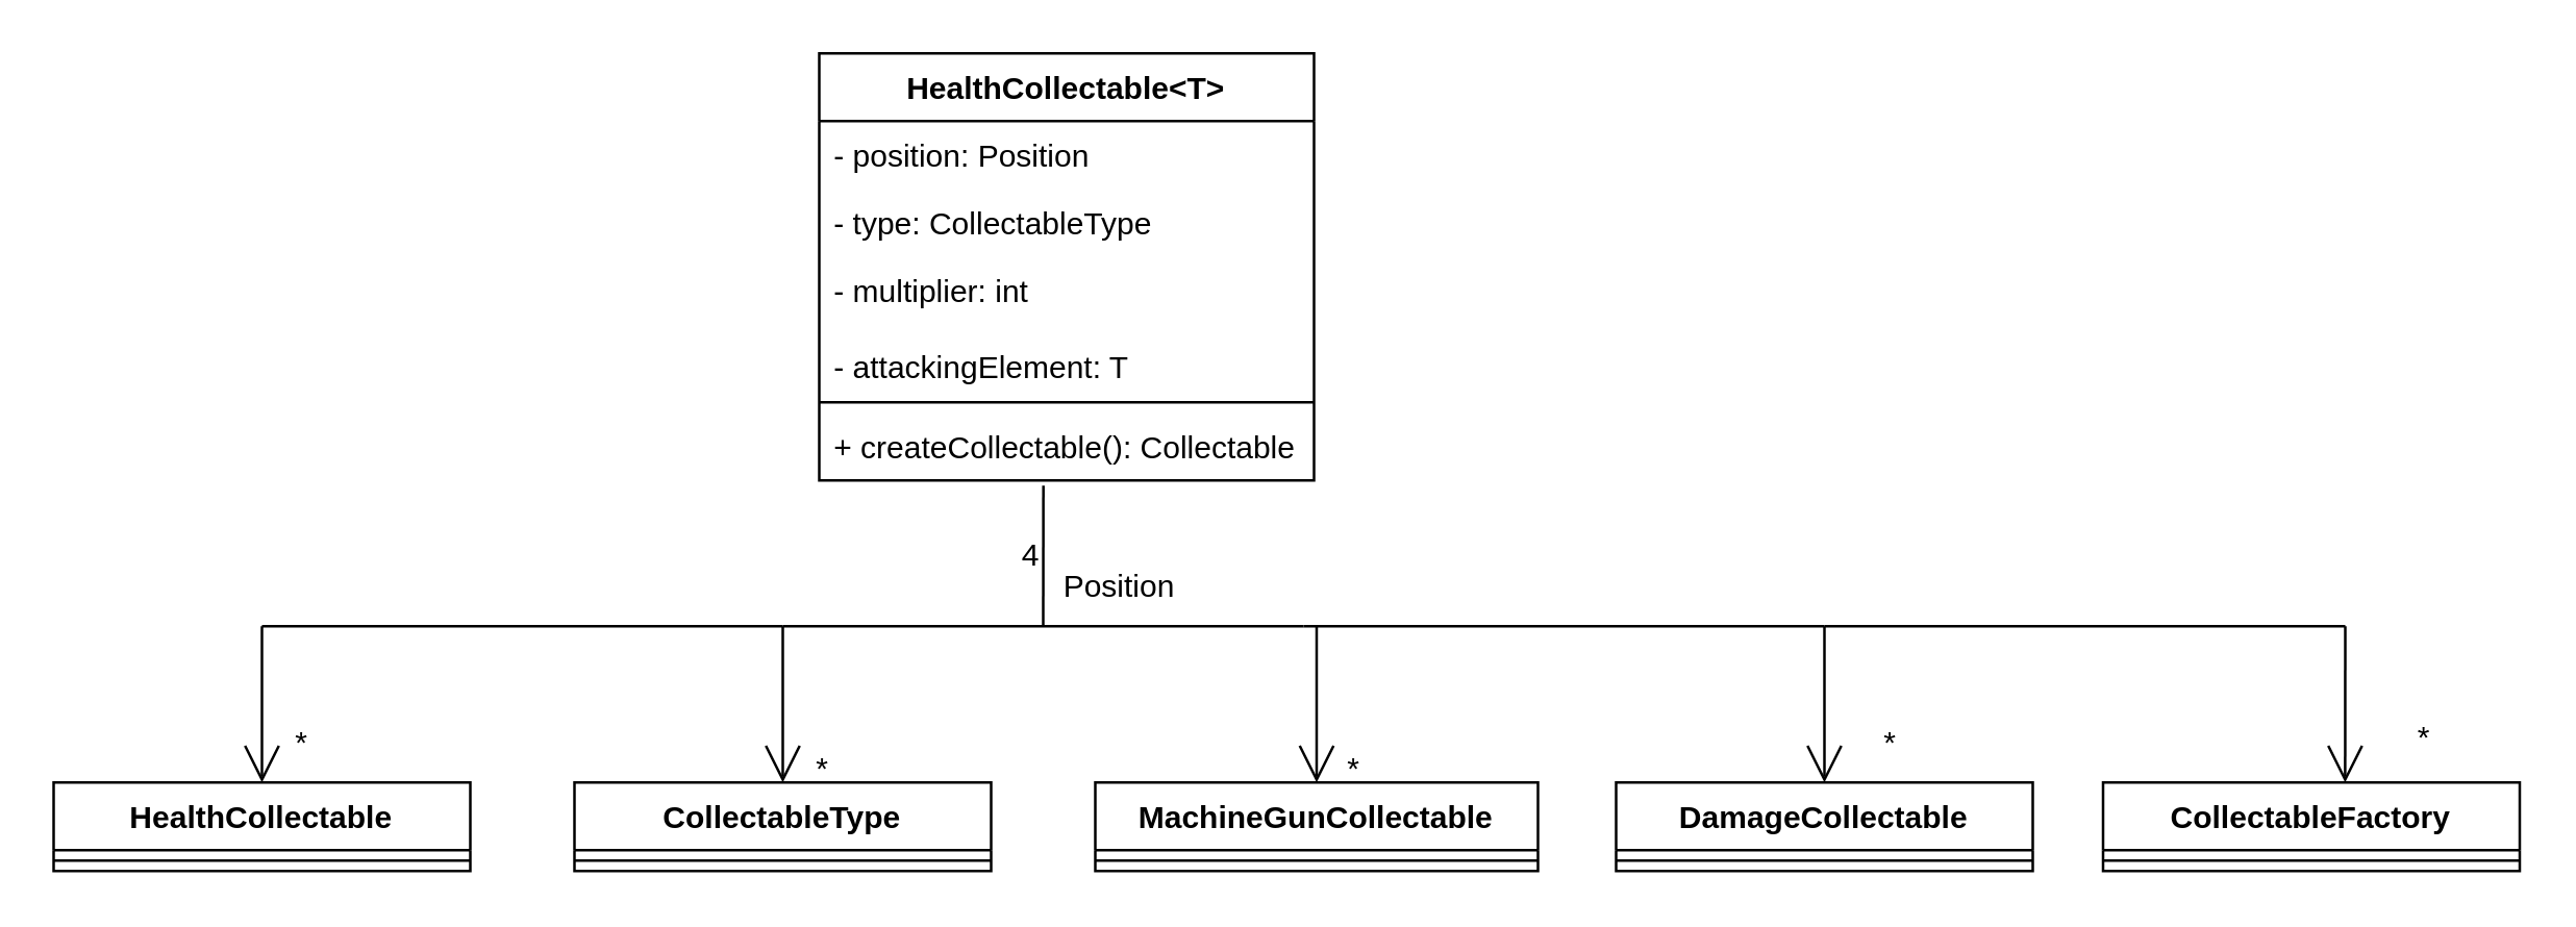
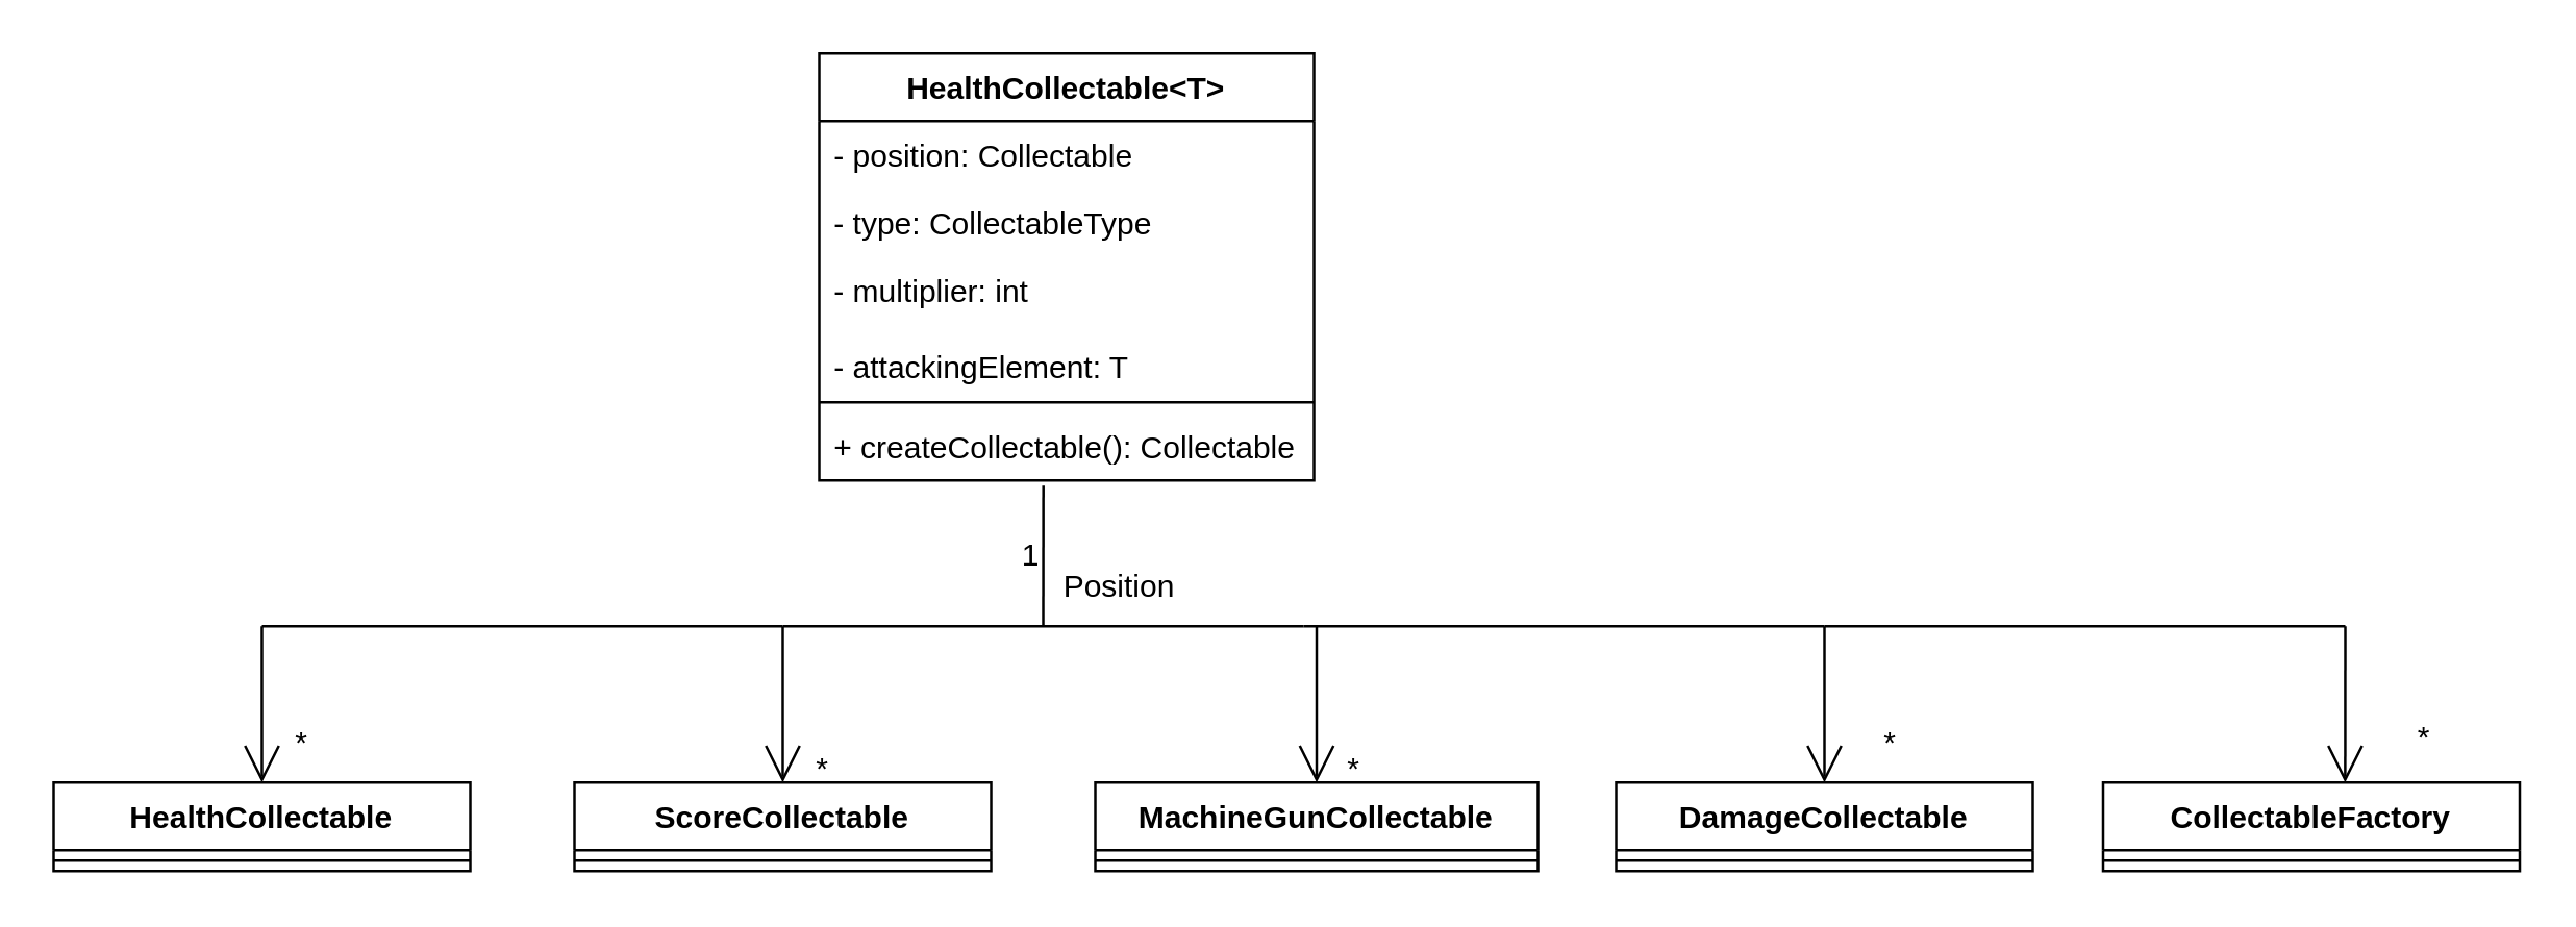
  <mxCell id="0" />
  <mxCell id="1" parent="0" />
  <mxCell id="2" value="HealthCollectable&amp;lt;T&amp;gt;" style="swimlane;fontStyle=1;align=center;verticalAlign=top;childLayout=stackLayout;horizontal=1;startSize=26;horizontalStack=0;resizeParent=1;resizeParentMax=0;resizeLast=0;collapsible=1;marginBottom=0;whiteSpace=wrap;html=1;" parent="1" vertex="1"><mxGeometry x="314" y="20" width="190" height="164" as="geometry" /></mxCell>
- <mxCell id="3" value="- position: Position&lt;br&gt;" style="text;strokeColor=none;fillColor=none;align=left;verticalAlign=top;spacingLeft=4;spacingRight=4;overflow=hidden;rotatable=0;points=[[0,0.5],[1,0.5]];portConstraint=eastwest;whiteSpace=wrap;html=1;" parent="2" vertex="1"><mxGeometry y="26" width="190" height="26" as="geometry" /></mxCell>
+ <mxCell id="3" value="- position: Collectable&lt;br&gt;" style="text;strokeColor=none;fillColor=none;align=left;verticalAlign=top;spacingLeft=4;spacingRight=4;overflow=hidden;rotatable=0;points=[[0,0.5],[1,0.5]];portConstraint=eastwest;whiteSpace=wrap;html=1;" parent="2" vertex="1"><mxGeometry y="26" width="190" height="26" as="geometry" /></mxCell>
  <mxCell id="4" value="- type: CollectableType" style="text;strokeColor=none;fillColor=none;align=left;verticalAlign=top;spacingLeft=4;spacingRight=4;overflow=hidden;rotatable=0;points=[[0,0.5],[1,0.5]];portConstraint=eastwest;whiteSpace=wrap;html=1;" parent="2" vertex="1"><mxGeometry y="52" width="190" height="26" as="geometry" /></mxCell>
  <mxCell id="5" value="&lt;div&gt;- multiplier: int&lt;/div&gt;&lt;div&gt;&lt;br&gt;&lt;/div&gt;&lt;div&gt;- attackingElement: T&lt;br&gt;&lt;/div&gt;" style="text;strokeColor=none;fillColor=none;align=left;verticalAlign=top;spacingLeft=4;spacingRight=4;overflow=hidden;rotatable=0;points=[[0,0.5],[1,0.5]];portConstraint=eastwest;whiteSpace=wrap;html=1;" parent="2" vertex="1"><mxGeometry y="78" width="190" height="52" as="geometry" /></mxCell>
  <mxCell id="6" value="" style="line;strokeWidth=1;fillColor=none;align=left;verticalAlign=middle;spacingTop=-1;spacingLeft=3;spacingRight=3;rotatable=0;labelPosition=right;points=[];portConstraint=eastwest;strokeColor=inherit;" parent="2" vertex="1"><mxGeometry y="130" width="190" height="8" as="geometry" /></mxCell>
  <mxCell id="7" value="+ createCollectable(): Collectable" style="text;strokeColor=none;fillColor=none;align=left;verticalAlign=top;spacingLeft=4;spacingRight=4;overflow=hidden;rotatable=0;points=[[0,0.5],[1,0.5]];portConstraint=eastwest;whiteSpace=wrap;html=1;" parent="2" vertex="1"><mxGeometry y="138" width="190" height="26" as="geometry" /></mxCell>
  <mxCell id="8" value="HealthCollectable" style="swimlane;fontStyle=1;align=center;verticalAlign=top;childLayout=stackLayout;horizontal=1;startSize=26;horizontalStack=0;resizeParent=1;resizeParentMax=0;resizeLast=0;collapsible=1;marginBottom=0;whiteSpace=wrap;html=1;" parent="1" vertex="1"><mxGeometry x="20" y="300" width="160" height="34" as="geometry" /></mxCell>
  <mxCell id="9" value="" style="line;strokeWidth=1;fillColor=none;align=left;verticalAlign=middle;spacingTop=-1;spacingLeft=3;spacingRight=3;rotatable=0;labelPosition=right;points=[];portConstraint=eastwest;strokeColor=inherit;" parent="8" vertex="1"><mxGeometry y="26" width="160" height="8" as="geometry" /></mxCell>
- <mxCell id="10" value="CollectableType" style="swimlane;fontStyle=1;align=center;verticalAlign=top;childLayout=stackLayout;horizontal=1;startSize=26;horizontalStack=0;resizeParent=1;resizeParentMax=0;resizeLast=0;collapsible=1;marginBottom=0;whiteSpace=wrap;html=1;" parent="1" vertex="1"><mxGeometry x="220" y="300" width="160" height="34" as="geometry" /></mxCell>
+ <mxCell id="10" value="ScoreCollectable" style="swimlane;fontStyle=1;align=center;verticalAlign=top;childLayout=stackLayout;horizontal=1;startSize=26;horizontalStack=0;resizeParent=1;resizeParentMax=0;resizeLast=0;collapsible=1;marginBottom=0;whiteSpace=wrap;html=1;" parent="1" vertex="1"><mxGeometry x="220" y="300" width="160" height="34" as="geometry" /></mxCell>
  <mxCell id="11" value="" style="line;strokeWidth=1;fillColor=none;align=left;verticalAlign=middle;spacingTop=-1;spacingLeft=3;spacingRight=3;rotatable=0;labelPosition=right;points=[];portConstraint=eastwest;strokeColor=inherit;" parent="10" vertex="1"><mxGeometry y="26" width="160" height="8" as="geometry" /></mxCell>
  <mxCell id="12" value="MachineGunCollectable" style="swimlane;fontStyle=1;align=center;verticalAlign=top;childLayout=stackLayout;horizontal=1;startSize=26;horizontalStack=0;resizeParent=1;resizeParentMax=0;resizeLast=0;collapsible=1;marginBottom=0;whiteSpace=wrap;html=1;" parent="1" vertex="1"><mxGeometry x="420" y="300" width="170" height="34" as="geometry" /></mxCell>
  <mxCell id="13" value="" style="line;strokeWidth=1;fillColor=none;align=left;verticalAlign=middle;spacingTop=-1;spacingLeft=3;spacingRight=3;rotatable=0;labelPosition=right;points=[];portConstraint=eastwest;strokeColor=inherit;" parent="12" vertex="1"><mxGeometry y="26" width="170" height="8" as="geometry" /></mxCell>
  <mxCell id="14" value="DamageCollectable" style="swimlane;fontStyle=1;align=center;verticalAlign=top;childLayout=stackLayout;horizontal=1;startSize=26;horizontalStack=0;resizeParent=1;resizeParentMax=0;resizeLast=0;collapsible=1;marginBottom=0;whiteSpace=wrap;html=1;" parent="1" vertex="1"><mxGeometry x="620" y="300" width="160" height="34" as="geometry" /></mxCell>
  <mxCell id="15" value="" style="line;strokeWidth=1;fillColor=none;align=left;verticalAlign=middle;spacingTop=-1;spacingLeft=3;spacingRight=3;rotatable=0;labelPosition=right;points=[];portConstraint=eastwest;strokeColor=inherit;" parent="14" vertex="1"><mxGeometry y="26" width="160" height="8" as="geometry" /></mxCell>
  <mxCell id="16" value="" style="endArrow=open;endFill=1;endSize=12;html=1;rounded=0;entryX=0.5;entryY=0;entryDx=0;entryDy=0;" parent="1" target="8" edge="1"><mxGeometry width="160" relative="1" as="geometry"><mxPoint x="100" y="240" as="sourcePoint" /><mxPoint x="440" y="350" as="targetPoint" /></mxGeometry></mxCell>
  <mxCell id="17" value="" style="endArrow=open;endFill=1;endSize=12;html=1;rounded=0;entryX=0.5;entryY=0;entryDx=0;entryDy=0;" parent="1" target="10" edge="1"><mxGeometry width="160" relative="1" as="geometry"><mxPoint x="300" y="240" as="sourcePoint" /><mxPoint x="440" y="350" as="targetPoint" /></mxGeometry></mxCell>
  <mxCell id="18" value="" style="endArrow=open;endFill=1;endSize=12;html=1;rounded=0;entryX=0.5;entryY=0;entryDx=0;entryDy=0;" parent="1" target="12" edge="1"><mxGeometry width="160" relative="1" as="geometry"><mxPoint x="505" y="240" as="sourcePoint" /><mxPoint x="440" y="350" as="targetPoint" /></mxGeometry></mxCell>
  <mxCell id="19" value="" style="endArrow=open;endFill=1;endSize=12;html=1;rounded=0;entryX=0.5;entryY=0;entryDx=0;entryDy=0;" parent="1" target="14" edge="1"><mxGeometry width="160" relative="1" as="geometry"><mxPoint x="700" y="240" as="sourcePoint" /><mxPoint x="440" y="350" as="targetPoint" /></mxGeometry></mxCell>
  <mxCell id="20" value="" style="endArrow=none;html=1;rounded=0;" parent="1" edge="1"><mxGeometry width="50" height="50" relative="1" as="geometry"><mxPoint x="100" y="240" as="sourcePoint" /><mxPoint x="300" y="240" as="targetPoint" /></mxGeometry></mxCell>
  <mxCell id="21" value="" style="endArrow=none;html=1;rounded=0;" parent="1" edge="1"><mxGeometry width="50" height="50" relative="1" as="geometry"><mxPoint x="300" y="240" as="sourcePoint" /><mxPoint x="500" y="240" as="targetPoint" /></mxGeometry></mxCell>
  <mxCell id="22" value="" style="endArrow=none;html=1;rounded=0;" parent="1" edge="1"><mxGeometry width="50" height="50" relative="1" as="geometry"><mxPoint x="500" y="240" as="sourcePoint" /><mxPoint x="700" y="240" as="targetPoint" /></mxGeometry></mxCell>
  <mxCell id="23" value="" style="endArrow=none;html=1;rounded=0;entryX=0.453;entryY=1.077;entryDx=0;entryDy=0;entryPerimeter=0;" parent="1" target="7" edge="1"><mxGeometry width="50" height="50" relative="1" as="geometry"><mxPoint x="400" y="240" as="sourcePoint" /><mxPoint x="380" y="330" as="targetPoint" /></mxGeometry></mxCell>
  <mxCell id="24" value="Position" style="text;html=1;align=center;verticalAlign=middle;resizable=0;points=[];autosize=1;strokeColor=none;fillColor=none;" parent="1" vertex="1"><mxGeometry x="394" y="210" width="70" height="30" as="geometry" /></mxCell>
  <mxCell id="25" value="*" style="text;html=1;align=center;verticalAlign=middle;resizable=0;points=[];autosize=1;strokeColor=none;fillColor=none;" parent="1" vertex="1"><mxGeometry x="100" y="270" width="30" height="30" as="geometry" /></mxCell>
  <mxCell id="26" value="*" style="text;html=1;align=center;verticalAlign=middle;resizable=0;points=[];autosize=1;strokeColor=none;fillColor=none;" parent="1" vertex="1"><mxGeometry x="300" y="280" width="30" height="30" as="geometry" /></mxCell>
  <mxCell id="27" value="*" style="text;html=1;align=center;verticalAlign=middle;resizable=0;points=[];autosize=1;strokeColor=none;fillColor=none;" parent="1" vertex="1"><mxGeometry x="504" y="280" width="30" height="30" as="geometry" /></mxCell>
  <mxCell id="28" value="*" style="text;html=1;align=center;verticalAlign=middle;resizable=0;points=[];autosize=1;strokeColor=none;fillColor=none;" parent="1" vertex="1"><mxGeometry x="710" y="270" width="30" height="30" as="geometry" /></mxCell>
- <mxCell id="29" value="4" style="text;html=1;align=center;verticalAlign=middle;resizable=0;points=[];autosize=1;strokeColor=none;fillColor=none;" parent="1" vertex="1"><mxGeometry x="380" y="198" width="30" height="30" as="geometry" /></mxCell>
+ <mxCell id="29" value="1" style="text;html=1;align=center;verticalAlign=middle;resizable=0;points=[];autosize=1;strokeColor=none;fillColor=none;" parent="1" vertex="1"><mxGeometry x="380" y="198" width="30" height="30" as="geometry" /></mxCell>
  <mxCell id="30" value="CollectableFactory" style="swimlane;fontStyle=1;align=center;verticalAlign=top;childLayout=stackLayout;horizontal=1;startSize=26;horizontalStack=0;resizeParent=1;resizeParentMax=0;resizeLast=0;collapsible=1;marginBottom=0;whiteSpace=wrap;html=1;" parent="1" vertex="1"><mxGeometry x="807" y="300" width="160" height="34" as="geometry" /></mxCell>
  <mxCell id="31" value="" style="line;strokeWidth=1;fillColor=none;align=left;verticalAlign=middle;spacingTop=-1;spacingLeft=3;spacingRight=3;rotatable=0;labelPosition=right;points=[];portConstraint=eastwest;strokeColor=inherit;" parent="30" vertex="1"><mxGeometry y="26" width="160" height="8" as="geometry" /></mxCell>
  <mxCell id="32" value="" style="endArrow=open;endFill=1;endSize=12;html=1;rounded=0;entryX=0.581;entryY=0;entryDx=0;entryDy=0;entryPerimeter=0;" parent="1" target="30" edge="1"><mxGeometry width="160" relative="1" as="geometry"><mxPoint x="900" y="240" as="sourcePoint" /><mxPoint x="470" y="250" as="targetPoint" /></mxGeometry></mxCell>
  <mxCell id="33" value="" style="endArrow=none;html=1;rounded=0;" parent="1" edge="1"><mxGeometry width="50" height="50" relative="1" as="geometry"><mxPoint x="700" y="240" as="sourcePoint" /><mxPoint x="900" y="240" as="targetPoint" /></mxGeometry></mxCell>
  <mxCell id="34" value="*" style="text;html=1;align=center;verticalAlign=middle;resizable=0;points=[];autosize=1;strokeColor=none;fillColor=none;" parent="1" vertex="1"><mxGeometry x="915" y="268" width="30" height="30" as="geometry" /></mxCell>
